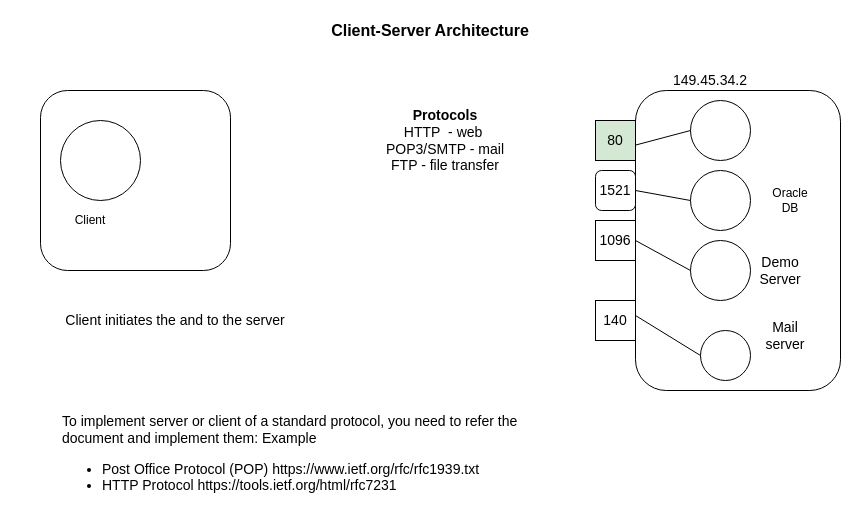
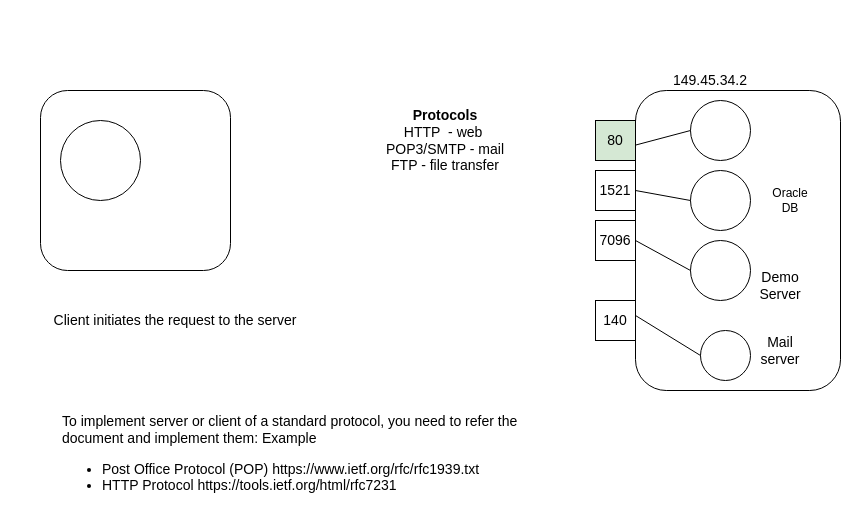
  <mxCell id="0" />
  <mxCell id="1" parent="0" />
  <mxCell id="2" value="" style="rounded=1;whiteSpace=wrap;html=1;fontSize=14;" vertex="1" parent="1"><mxGeometry x="635" y="90" width="205" height="300" as="geometry" /></mxCell>
  <mxCell id="3" value="" style="rounded=1;whiteSpace=wrap;html=1;fontSize=14;" vertex="1" parent="1"><mxGeometry y="90" width="190" height="180" as="geometry" x="40" /></mxCell>
  <mxCell id="4" value="" style="ellipse;whiteSpace=wrap;html=1;aspect=fixed;" vertex="1" parent="1"><mxGeometry x="690" y="100" width="60" height="60" as="geometry" /></mxCell>
  <mxCell id="5" value="" style="ellipse;whiteSpace=wrap;html=1;aspect=fixed;" vertex="1" parent="1"><mxGeometry x="60" y="120" width="80" height="80" as="geometry" /></mxCell>
- <mxCell id="6" value="Client" style="text;html=1;strokeColor=none;fillColor=none;align=center;verticalAlign=middle;whiteSpace=wrap;rounded=0;" vertex="1" parent="1"><mxGeometry x="70" y="210" width="40" height="20" as="geometry" /></mxCell>
- <mxCell id="7" value="Client-Server Architecture" style="text;html=1;strokeColor=none;fillColor=none;align=center;verticalAlign=middle;whiteSpace=wrap;rounded=0;fontSize=16;fontStyle=1" vertex="1" parent="1"><mxGeometry x="310" y="20" width="240" height="20" as="geometry" /></mxCell>
- <mxCell id="8" value="Client initiates the and to the server" style="text;html=1;strokeColor=none;fillColor=none;align=center;verticalAlign=middle;whiteSpace=wrap;rounded=0;fontSize=14;" vertex="1" parent="1"><mxGeometry x="20" y="310" width="310" height="20" as="geometry" /></mxCell>
+ <mxCell id="8" value="Client initiates the request to the server" style="text;html=1;strokeColor=none;fillColor=none;align=center;verticalAlign=middle;whiteSpace=wrap;rounded=0;fontSize=14;" vertex="1" parent="1"><mxGeometry x="20" y="310" width="310" height="20" as="geometry" /></mxCell>
  <mxCell id="9" value="80" style="rounded=0;whiteSpace=wrap;html=1;fontSize=14;fillColor=#d5e8d4;" vertex="1" parent="1"><mxGeometry x="595" y="120" width="40" height="40" as="geometry" /></mxCell>
- <mxCell id="10" value="1521" style="whiteSpace=wrap;html=1;fontSize=14;rounded=1;" vertex="1" parent="1"><mxGeometry x="595" y="170" width="40" height="40" as="geometry" /></mxCell>
- <mxCell id="11" value="1096" style="rounded=0;whiteSpace=wrap;html=1;fontSize=14;" vertex="1" parent="1"><mxGeometry x="595" y="220" width="40" height="40" as="geometry" /></mxCell>
+ <mxCell id="10" value="1521" style="rounded=0;whiteSpace=wrap;html=1;fontSize=14;" vertex="1" parent="1"><mxGeometry x="595" y="170" width="40" height="40" as="geometry" /></mxCell>
+ <mxCell id="11" value="7096" style="rounded=0;whiteSpace=wrap;html=1;fontSize=14;" vertex="1" parent="1"><mxGeometry x="595" y="220" width="40" height="40" as="geometry" /></mxCell>
  <mxCell id="12" value="" style="endArrow=none;html=1;fontSize=14;entryX=0;entryY=0.5;entryDx=0;entryDy=0;exitX=0;exitY=0.182;exitDx=0;exitDy=0;exitPerimeter=0;" edge="1" parent="1" source="2" target="4"><mxGeometry width="50" height="50" relative="1" as="geometry"><mxPoint x="430" y="330" as="sourcePoint" /><mxPoint x="480" y="280" as="targetPoint" /></mxGeometry></mxCell>
  <mxCell id="13" value="" style="ellipse;whiteSpace=wrap;html=1;aspect=fixed;" vertex="1" parent="1"><mxGeometry x="690" y="170" width="60" height="60" as="geometry" /></mxCell>
  <mxCell id="14" value="" style="endArrow=none;html=1;fontSize=14;exitX=1;exitY=0.5;exitDx=0;exitDy=0;entryX=0;entryY=0.5;entryDx=0;entryDy=0;" edge="1" parent="1" source="10" target="13"><mxGeometry width="50" height="50" relative="1" as="geometry"><mxPoint x="630" y="240" as="sourcePoint" /><mxPoint x="680" y="190" as="targetPoint" /></mxGeometry></mxCell>
  <mxCell id="15" value="Oracle DB" style="text;html=1;strokeColor=none;fillColor=none;align=center;verticalAlign=middle;whiteSpace=wrap;rounded=0;" vertex="1" parent="1"><mxGeometry x="770" y="190" width="40" height="20" as="geometry" /></mxCell>
  <mxCell id="16" value="" style="ellipse;whiteSpace=wrap;html=1;aspect=fixed;" vertex="1" parent="1"><mxGeometry x="690" y="240" width="60" height="60" as="geometry" /></mxCell>
- <mxCell id="17" value="Demo Server" style="text;html=1;strokeColor=none;fillColor=none;align=center;verticalAlign=middle;whiteSpace=wrap;rounded=0;fontSize=14;" vertex="1" parent="1"><mxGeometry x="760" y="260" width="40" height="20" as="geometry" /></mxCell>
+ <mxCell id="17" value="Demo Server" style="text;html=1;strokeColor=none;fillColor=none;align=center;verticalAlign=middle;whiteSpace=wrap;rounded=0;fontSize=14;" vertex="1" parent="1"><mxGeometry x="760" y="275" width="40" height="20" as="geometry" /></mxCell>
  <mxCell id="18" value="" style="endArrow=none;html=1;fontSize=14;entryX=0;entryY=0.5;entryDx=0;entryDy=0;exitX=1;exitY=0.5;exitDx=0;exitDy=0;" edge="1" parent="1" source="11" target="16"><mxGeometry width="50" height="50" relative="1" as="geometry"><mxPoint x="430" y="320" as="sourcePoint" /><mxPoint x="480" y="270" as="targetPoint" /></mxGeometry></mxCell>
  <mxCell id="19" value="149.45.34.2" style="text;html=1;strokeColor=none;fillColor=none;align=center;verticalAlign=middle;whiteSpace=wrap;rounded=0;fontSize=14;" vertex="1" parent="1"><mxGeometry x="690" y="70" width="40" height="20" as="geometry" /></mxCell>
  <mxCell id="20" value="" style="ellipse;whiteSpace=wrap;html=1;aspect=fixed;fontSize=14;" vertex="1" parent="1"><mxGeometry x="700" y="330" width="50" height="50" as="geometry" /></mxCell>
  <mxCell id="21" value="" style="endArrow=none;html=1;fontSize=14;entryX=0;entryY=0.5;entryDx=0;entryDy=0;exitX=0;exitY=0.75;exitDx=0;exitDy=0;" edge="1" parent="1" source="2" target="20"><mxGeometry width="50" height="50" relative="1" as="geometry"><mxPoint x="430" y="270" as="sourcePoint" /><mxPoint x="480" y="220" as="targetPoint" /></mxGeometry></mxCell>
  <mxCell id="22" value="140" style="rounded=0;whiteSpace=wrap;html=1;fontSize=14;" vertex="1" parent="1"><mxGeometry x="595" y="300" width="40" height="40" as="geometry" /></mxCell>
- <mxCell id="23" value="Mail server" style="text;html=1;strokeColor=none;fillColor=none;align=center;verticalAlign=middle;whiteSpace=wrap;rounded=0;fontSize=14;" vertex="1" parent="1"><mxGeometry x="765" y="325" width="40" height="20" as="geometry" /></mxCell>
+ <mxCell id="23" value="Mail server" style="text;html=1;strokeColor=none;fillColor=none;align=center;verticalAlign=middle;whiteSpace=wrap;rounded=0;fontSize=14;" vertex="1" parent="1"><mxGeometry x="760" y="340" width="40" height="20" as="geometry" /></mxCell>
  <mxCell id="24" value="&lt;b&gt;Protocols&lt;/b&gt;&lt;br&gt;HTTP&amp;nbsp; - web&amp;nbsp;&lt;br&gt;POP3/SMTP - mail&lt;br&gt;FTP - file transfer" style="text;html=1;strokeColor=none;fillColor=none;align=center;verticalAlign=middle;whiteSpace=wrap;rounded=0;fontSize=14;" vertex="1" parent="1"><mxGeometry x="350" y="130" width="190" height="20" as="geometry" /></mxCell>
  <mxCell id="25" value="To implement server or client of a standard protocol, you need to refer the document and implement them: Example&lt;br&gt;&lt;ul&gt;&lt;li&gt;Post Office Protocol (POP) https://www.ietf.org/rfc/rfc1939.txt&lt;/li&gt;&lt;li&gt;HTTP Protocol https://tools.ietf.org/html/rfc7231&lt;/li&gt;&lt;/ul&gt;" style="text;html=1;strokeColor=none;fillColor=none;align=left;verticalAlign=middle;whiteSpace=wrap;rounded=0;fontSize=14;" vertex="1" parent="1"><mxGeometry x="60" y="450" width="460" height="20" as="geometry" /></mxCell>
